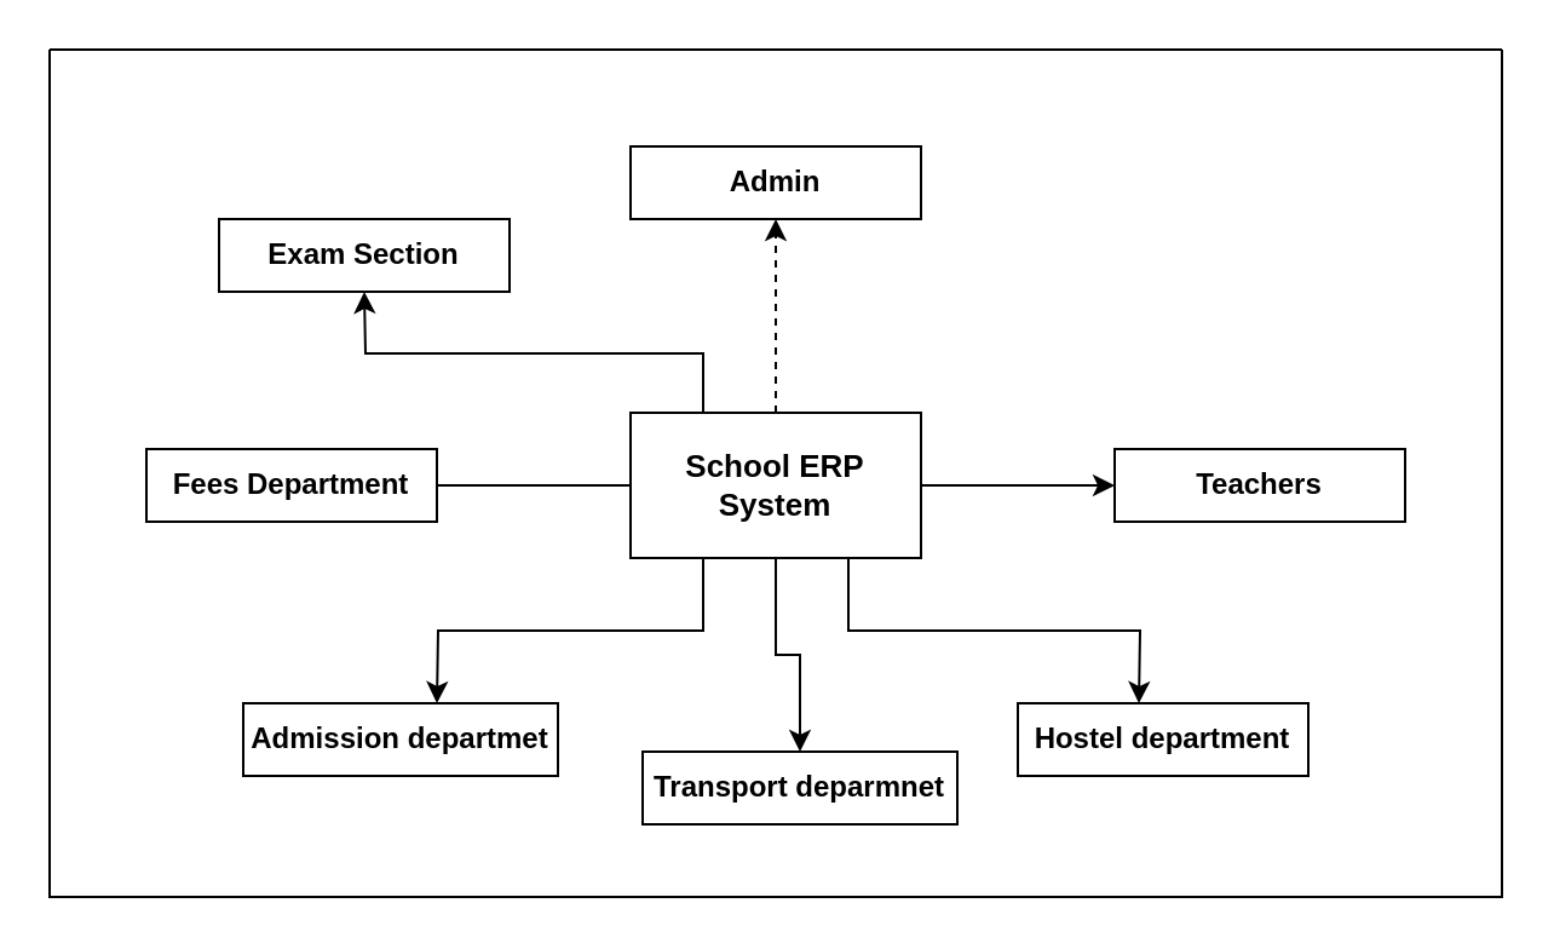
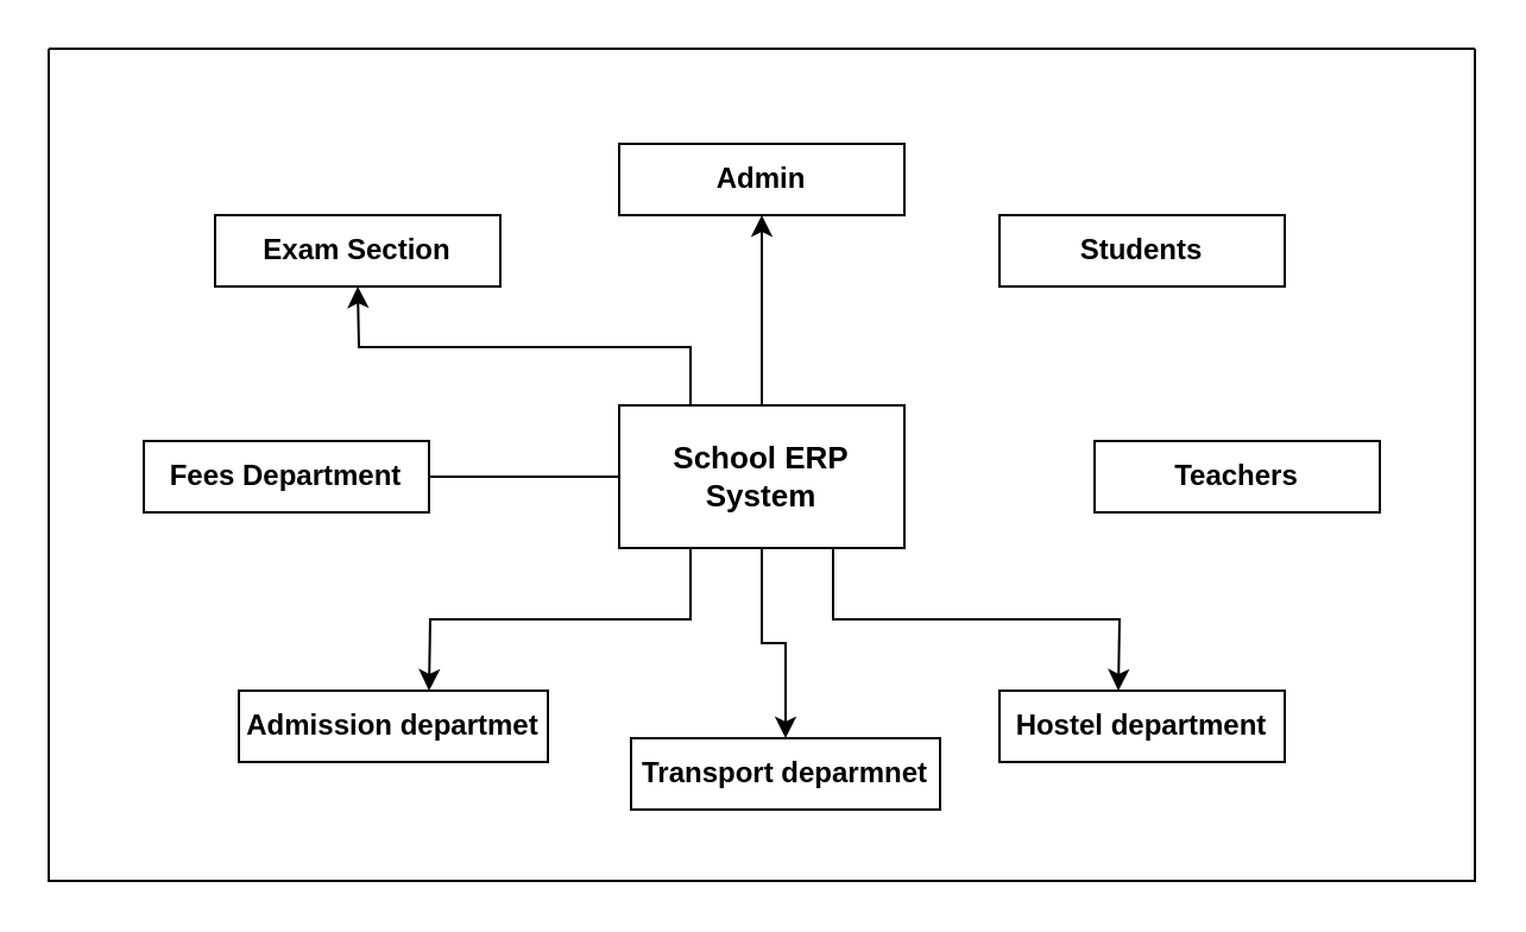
  <mxCell id="0" />
  <mxCell id="1" parent="0" />
- <mxCell id="2" value="" style="edgeStyle=orthogonalEdgeStyle;rounded=0;orthogonalLoop=1;jettySize=auto;html=1;dashed=1;" edge="1" parent="1" source="6" target="7"><mxGeometry relative="1" as="geometry" /></mxCell>
- <mxCell id="3" value="" style="edgeStyle=orthogonalEdgeStyle;rounded=0;orthogonalLoop=1;jettySize=auto;html=1;" edge="1" parent="1" source="6" target="8"><mxGeometry relative="1" as="geometry" /></mxCell>
+ <mxCell id="2" value="" style="edgeStyle=orthogonalEdgeStyle;rounded=0;orthogonalLoop=1;jettySize=auto;html=1;" edge="1" parent="1" source="6" target="7"><mxGeometry relative="1" as="geometry" /></mxCell>
  <mxCell id="4" value="" style="edgeStyle=orthogonalEdgeStyle;rounded=0;orthogonalLoop=1;jettySize=auto;html=1;" edge="1" parent="1" source="6" target="10"><mxGeometry relative="1" as="geometry" /></mxCell>
  <mxCell id="5" value="" style="edgeStyle=orthogonalEdgeStyle;rounded=0;orthogonalLoop=1;jettySize=auto;html=1;endArrow=none;" edge="1" parent="1" source="6" target="11"><mxGeometry relative="1" as="geometry" /></mxCell>
  <mxCell id="6" value="&lt;b&gt;&lt;font style=&quot;font-size: 13px;&quot;&gt;School ERP System&lt;/font&gt;&lt;/b&gt;" style="rounded=0;whiteSpace=wrap;html=1;" vertex="1" parent="1"><mxGeometry x="260" y="170" width="120" height="60" as="geometry" /></mxCell>
  <mxCell id="7" value="&lt;b&gt;Admin&lt;/b&gt;" style="whiteSpace=wrap;html=1;rounded=0;" vertex="1" parent="1"><mxGeometry x="260" y="60" width="120" height="30" as="geometry" /></mxCell>
  <mxCell id="8" value="&lt;b&gt;Teachers&lt;/b&gt;" style="whiteSpace=wrap;html=1;rounded=0;" vertex="1" parent="1"><mxGeometry x="460" y="185" width="120" height="30" as="geometry" /></mxCell>
+ <mxCell id="9" value="&lt;b&gt;Students&lt;/b&gt;" style="whiteSpace=wrap;html=1;rounded=0;" vertex="1" parent="1"><mxGeometry x="420" y="90" width="120" height="30" as="geometry" /></mxCell>
  <mxCell id="10" value="&lt;b&gt;Transport deparmnet&lt;/b&gt;" style="whiteSpace=wrap;html=1;rounded=0;" vertex="1" parent="1"><mxGeometry x="265" y="310" width="130" height="30" as="geometry" /></mxCell>
  <mxCell id="11" value="&lt;b&gt;Fees Department&lt;/b&gt;" style="whiteSpace=wrap;html=1;rounded=0;" vertex="1" parent="1"><mxGeometry x="60" y="185" width="120" height="30" as="geometry" /></mxCell>
  <mxCell id="12" value="" style="edgeStyle=orthogonalEdgeStyle;rounded=0;orthogonalLoop=1;jettySize=auto;html=1;exitX=0.75;exitY=1;exitDx=0;exitDy=0;" edge="1" parent="1" source="6"><mxGeometry relative="1" as="geometry"><mxPoint x="390" y="210" as="sourcePoint" /><mxPoint x="470" y="290" as="targetPoint" /></mxGeometry></mxCell>
  <mxCell id="13" value="&lt;b&gt;Hostel department&lt;/b&gt;" style="whiteSpace=wrap;html=1;rounded=0;" vertex="1" parent="1"><mxGeometry x="420" y="290" width="120" height="30" as="geometry" /></mxCell>
  <mxCell id="14" value="" style="edgeStyle=orthogonalEdgeStyle;rounded=0;orthogonalLoop=1;jettySize=auto;html=1;exitX=0.25;exitY=1;exitDx=0;exitDy=0;" edge="1" parent="1" source="6"><mxGeometry relative="1" as="geometry"><mxPoint x="360" y="240" as="sourcePoint" /><mxPoint x="180" y="290" as="targetPoint" /></mxGeometry></mxCell>
  <mxCell id="15" value="" style="edgeStyle=orthogonalEdgeStyle;rounded=0;orthogonalLoop=1;jettySize=auto;html=1;exitX=0.25;exitY=0;exitDx=0;exitDy=0;" edge="1" parent="1" source="6"><mxGeometry relative="1" as="geometry"><mxPoint x="300" y="240" as="sourcePoint" /><mxPoint x="150" y="120" as="targetPoint" /></mxGeometry></mxCell>
  <mxCell id="16" value="&lt;b&gt;Admission departmet&lt;/b&gt;" style="whiteSpace=wrap;html=1;rounded=0;" vertex="1" parent="1"><mxGeometry x="100" y="290" width="130" height="30" as="geometry" /></mxCell>
  <mxCell id="17" value="&lt;b&gt;Exam Section&lt;/b&gt;" style="whiteSpace=wrap;html=1;rounded=0;" vertex="1" parent="1"><mxGeometry x="90" y="90" width="120" height="30" as="geometry" /></mxCell>
  <mxCell id="18" value="" style="swimlane;startSize=0;" vertex="1" parent="1"><mxGeometry x="20" y="20" width="600" height="350" as="geometry" /></mxCell>
